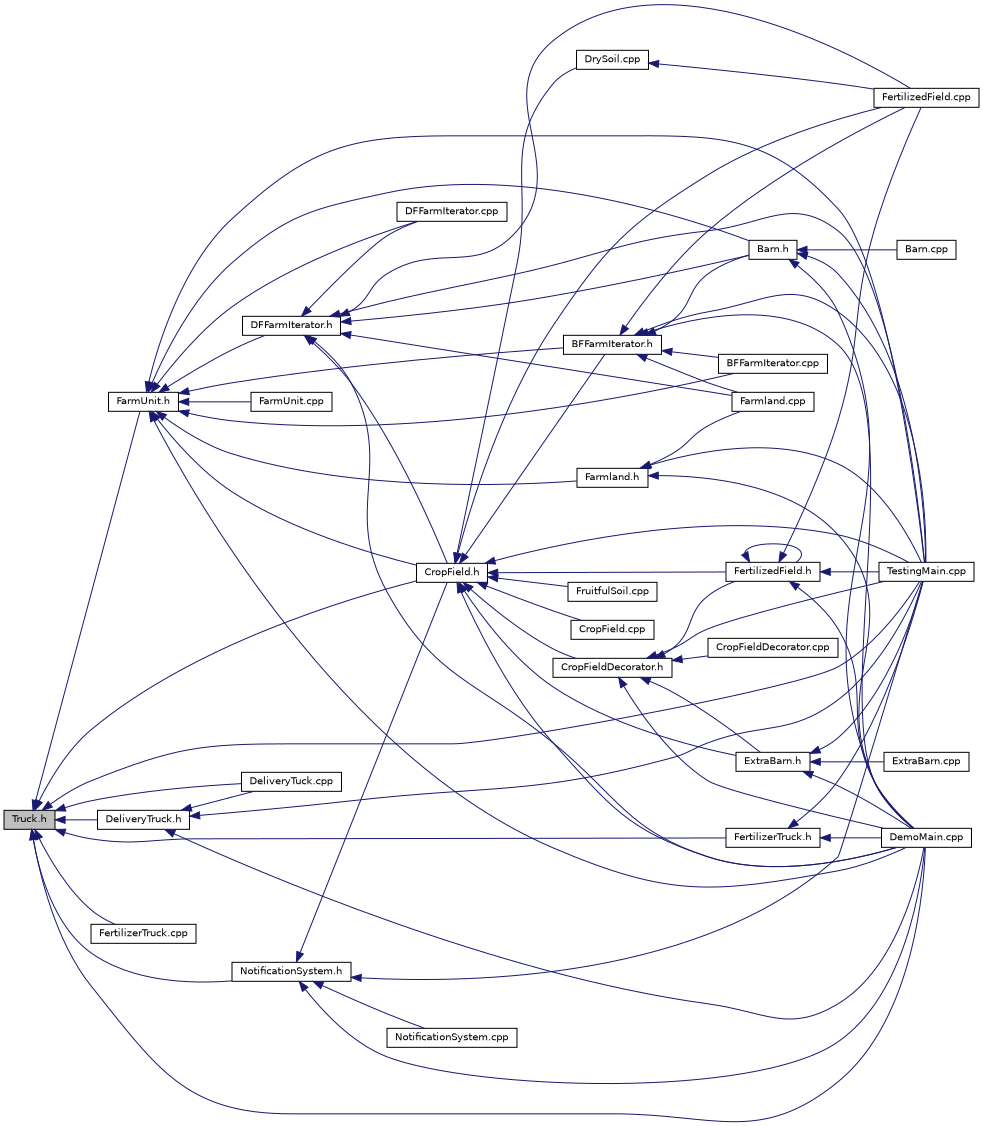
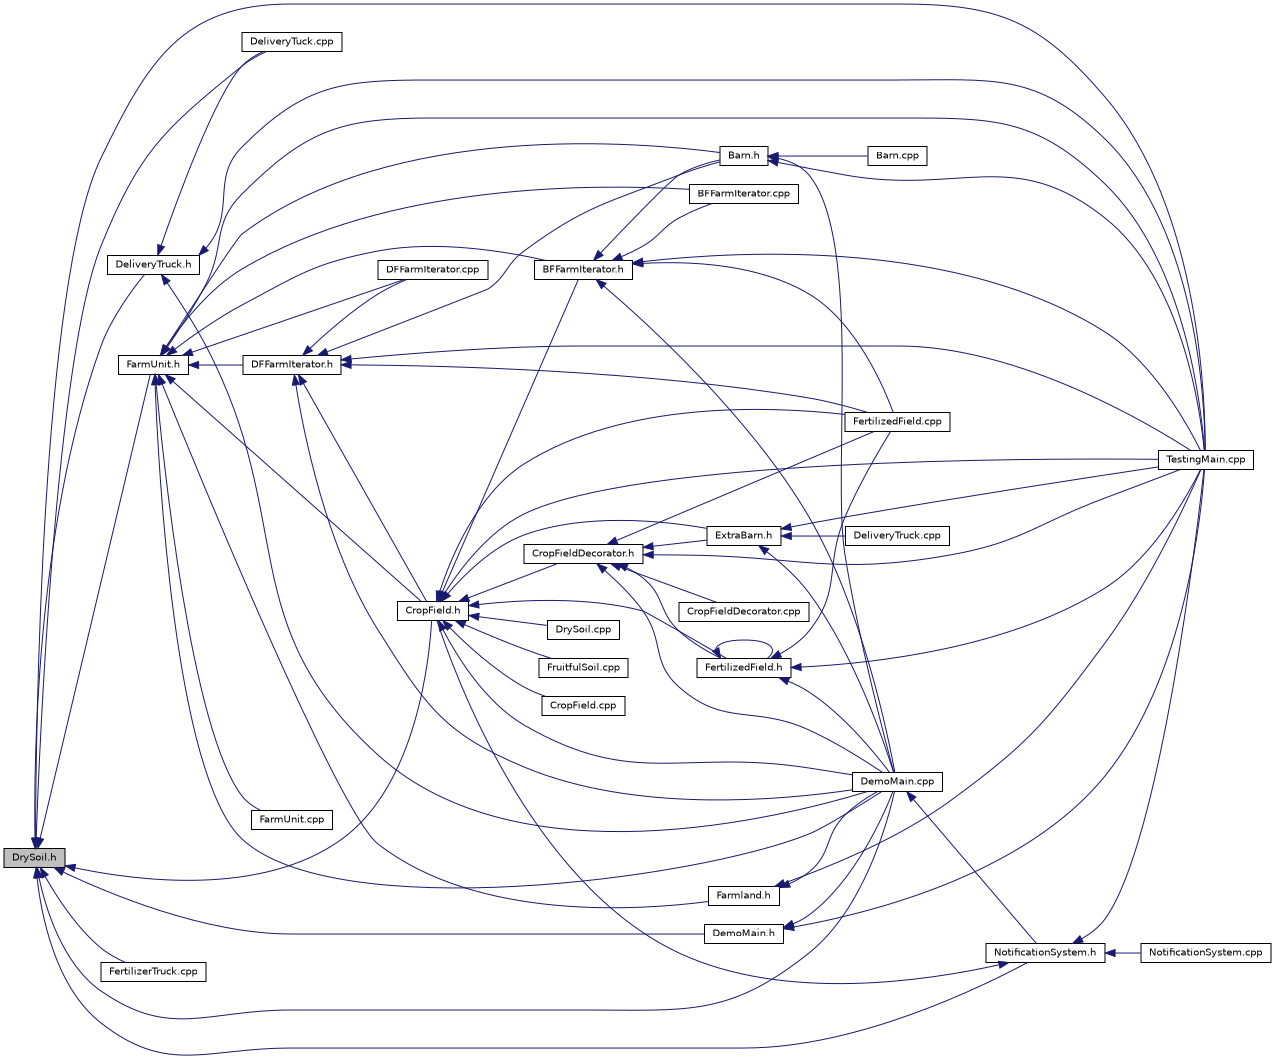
  digraph {
    rankdir=LR
    node [color=black fillcolor=white fontname=Helvetica fontsize=10 shape=record style=filled]
    edge [color=midnightblue dir=back fontname=Helvetica fontsize=10 labelfontname=Helvetica labelfontsize=10 style=solid]
-   n1 [fillcolor=grey75 fontcolor=black height=0.2 label="Truck.h" width=0.4]
+   n1 [fillcolor=grey75 fontcolor=black height=0.2 label="DrySoil.h" width=0.4]
    n2 [height=0.2 label="CropField.h" width=0.4]
    n3 [height=0.2 label="DemoMain.cpp" width=0.4]
    n4 [height=0.2 label="TestingMain.cpp" width=0.4]
    n5 [height=0.2 label="DeliveryTruck.h" width=0.4]
    n6 [height=0.2 label="DeliveryTuck.cpp" width=0.4]
    n7 [height=0.2 label="FarmUnit.h" width=0.4]
    n8 [height=0.2 label="FertilizerTruck.cpp" width=0.4]
-   n9 [height=0.2 label="FertilizerTruck.h" width=0.4]
+   n9 [height=0.2 label="DemoMain.h" width=0.4]
    n10 [height=0.2 label="NotificationSystem.h" width=0.4]
    n11 [height=0.2 label="CropField.cpp" width=0.4]
    n12 [height=0.2 label="CropFieldDecorator.h" width=0.4]
    n13 [height=0.2 label="ExtraBarn.h" width=0.4]
    n14 [height=0.2 label="FertilizedField.cpp" width=0.4]
    n15 [height=0.2 label="FertilizedField.h" width=0.4]
    n16 [height=0.2 label="DrySoil.cpp" width=0.4]
    n17 [height=0.2 label="FruitfulSoil.cpp" width=0.4]
    n18 [height=0.2 label="BFFarmIterator.h" width=0.4]
    n19 [height=0.2 label="Barn.h" width=0.4]
    n20 [height=0.2 label="BFFarmIterator.cpp" width=0.4]
    n21 [height=0.2 label="DFFarmIterator.cpp" width=0.4]
    n22 [height=0.2 label="DFFarmIterator.h" width=0.4]
    n23 [height=0.2 label="Farmland.h" width=0.4]
    n24 [height=0.2 label="FarmUnit.cpp" width=0.4]
    n25 [height=0.2 label="NotificationSystem.cpp" width=0.4]
    n26 [height=0.2 label="CropFieldDecorator.cpp" width=0.4]
-   n27 [height=0.2 label="ExtraBarn.cpp" width=0.4]
+   n27 [height=0.2 label="DeliveryTruck.cpp" width=0.4]
    n28 [height=0.2 label="Barn.cpp" width=0.4]
-   n29 [height=0.2 label="Farmland.cpp" width=0.4]
    n1 -> n2
    n1 -> n3
    n1 -> n4
    n1 -> n5
    n1 -> n6
    n1 -> n7
    n1 -> n8
    n1 -> n9
    n1 -> n10
    n2 -> n3
    n2 -> n4
    n2 -> n11
    n2 -> n12
    n2 -> n13
    n2 -> n14
    n2 -> n15
    n2 -> n16
    n2 -> n17
    n2 -> n18
    n5 -> n3
    n5 -> n4
    n5 -> n6
    n7 -> n2
    n7 -> n3
    n7 -> n4
    n7 -> n18
    n7 -> n19
    n7 -> n20
    n7 -> n21
    n7 -> n22
    n7 -> n23
    n7 -> n24
    n9 -> n3
    n9 -> n4
    n10 -> n2
-   n10 -> n3
+   n3 -> n10
    n10 -> n4
    n10 -> n25
    n12 -> n3
    n12 -> n4
    n12 -> n13
-   n16 -> n14
+   n12 -> n14
    n12 -> n15
    n12 -> n26
    n13 -> n3
    n13 -> n4
    n13 -> n27
    n15 -> n3
    n15 -> n4
    n15 -> n14
    n15 -> n15
    n18 -> n3
    n18 -> n4
    n18 -> n14
    n18 -> n19
    n18 -> n20
-   n18 -> n29
    n19 -> n3
    n19 -> n4
    n19 -> n28
    n22 -> n2
    n22 -> n3
    n22 -> n4
    n22 -> n14
    n22 -> n19
    n22 -> n21
-   n22 -> n29
    n23 -> n3
    n23 -> n4
-   n23 -> n29
  }
